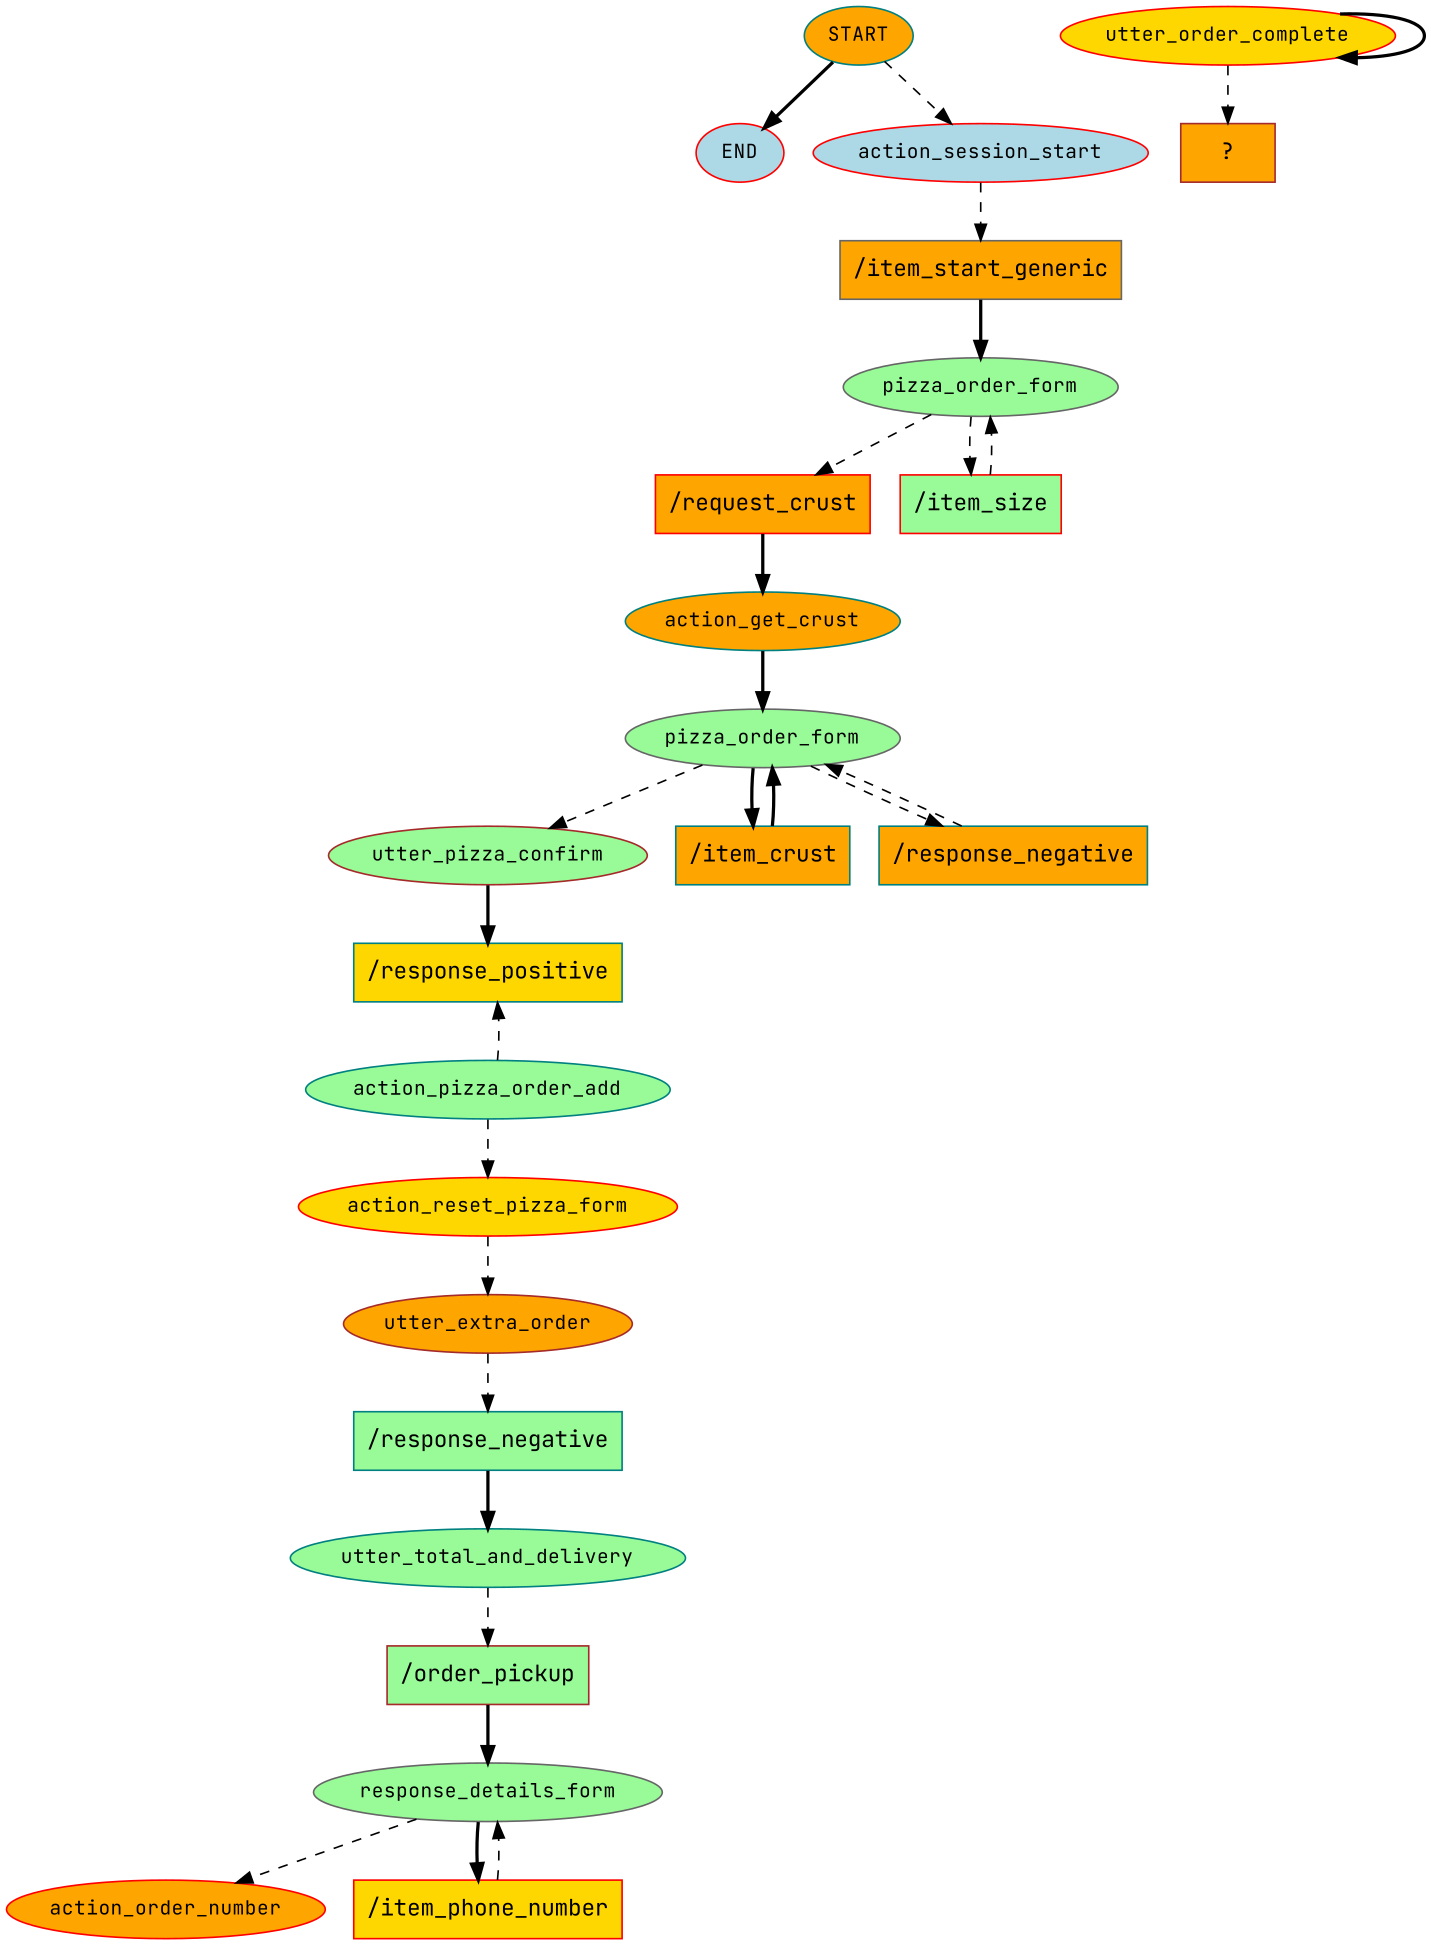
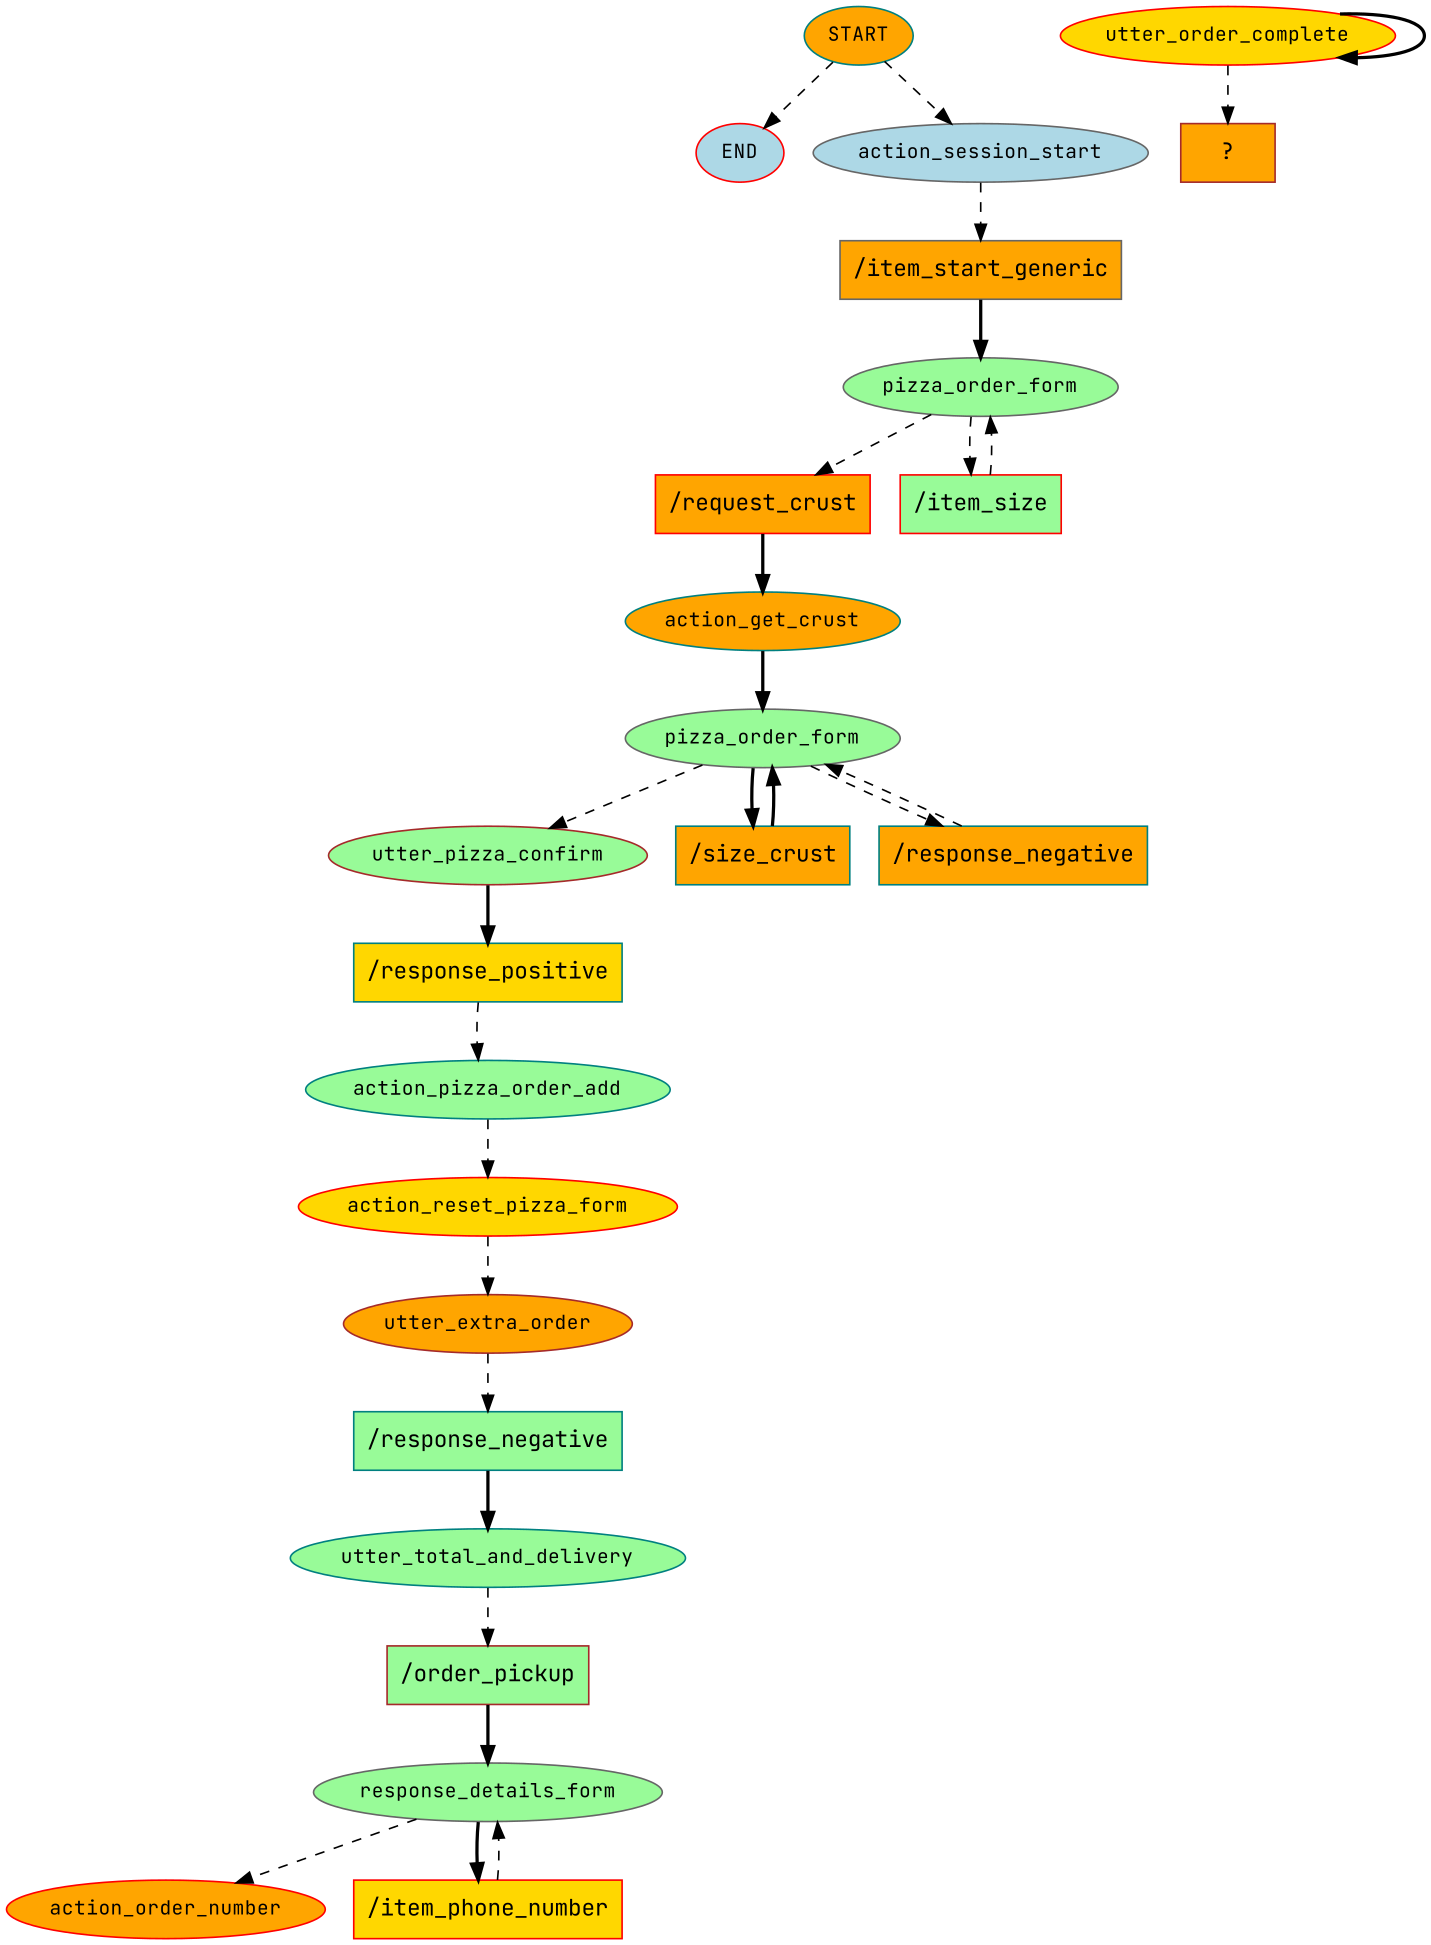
  digraph {
    fontname="JetBrains Mono"
    node [color=teal fillcolor=orange fontname="JetBrains Mono" fontsize=12 style=filled]
    edge [fontname="JetBrains Mono" style=dashed]
    n1 [label=START]
    n2 [color=red fillcolor=lightblue label=END]
-   n3 [color=red fillcolor=lightblue label=action_session_start]
+   n3 [color=gray40 fillcolor=lightblue label=action_session_start]
    n4 [color=gray40 label="/item_start_generic" shape=rect fontsize=""]
    n5 [color=gray40 fillcolor=palegreen label=pizza_order_form]
    n6 [color=red label="/request_crust" shape=rect fontsize=""]
    n7 [color=red fillcolor=palegreen label="/item_size" shape=rect fontsize=""]
    n8 [label=action_get_crust]
    n9 [color=gray40 fillcolor=palegreen label=pizza_order_form]
    n10 [color=brown fillcolor=palegreen label=utter_pizza_confirm]
-   n11 [label="/item_crust" shape=rect fontsize=""]
+   n11 [label="/size_crust" shape=rect fontsize=""]
    n12 [label="/response_negative" shape=rect fontsize=""]
    n13 [fillcolor=gold label="/response_positive" shape=rect fontsize=""]
    n14 [fillcolor=palegreen label=action_pizza_order_add]
    n15 [color=red fillcolor=gold label=action_reset_pizza_form]
    n16 [color=brown label=utter_extra_order]
    n17 [fillcolor=palegreen label="/response_negative" shape=rect fontsize=""]
    n18 [fillcolor=palegreen label=utter_total_and_delivery]
    n19 [color=brown fillcolor=palegreen label="/order_pickup" shape=rect fontsize=""]
    n20 [color=gray40 fillcolor=palegreen label=response_details_form]
    n21 [color=red label=action_order_number]
    n22 [color=red fillcolor=gold label="/item_phone_number" shape=rect fontsize=""]
    n23 [color=red fillcolor=gold label=utter_order_complete]
    n24 [color=brown label="  ?  " shape=rect fontsize=""]
-   n1 -> n2 [style=bold]
+   n1 -> n2
    n1 -> n3
    n3 -> n4
    n4 -> n5 [style=bold]
    n5 -> n6
    n5 -> n7
    n6 -> n8 [style=bold]
    n7 -> n5
    n8 -> n9 [style=bold]
    n9 -> n10
    n9 -> n11 [style=bold]
    n9 -> n12
    n10 -> n13 [style=bold]
    n11 -> n9 [style=bold]
    n12 -> n9
-   n14 -> n13
+   n13 -> n14
    n14 -> n15
    n15 -> n16
    n16 -> n17
    n17 -> n18 [style=bold]
    n18 -> n19
    n19 -> n20 [style=bold]
    n20 -> n21
    n20 -> n22 [style=bold]
    n22 -> n20
    n23 -> n23 [style=bold]
    n23 -> n24
  }
